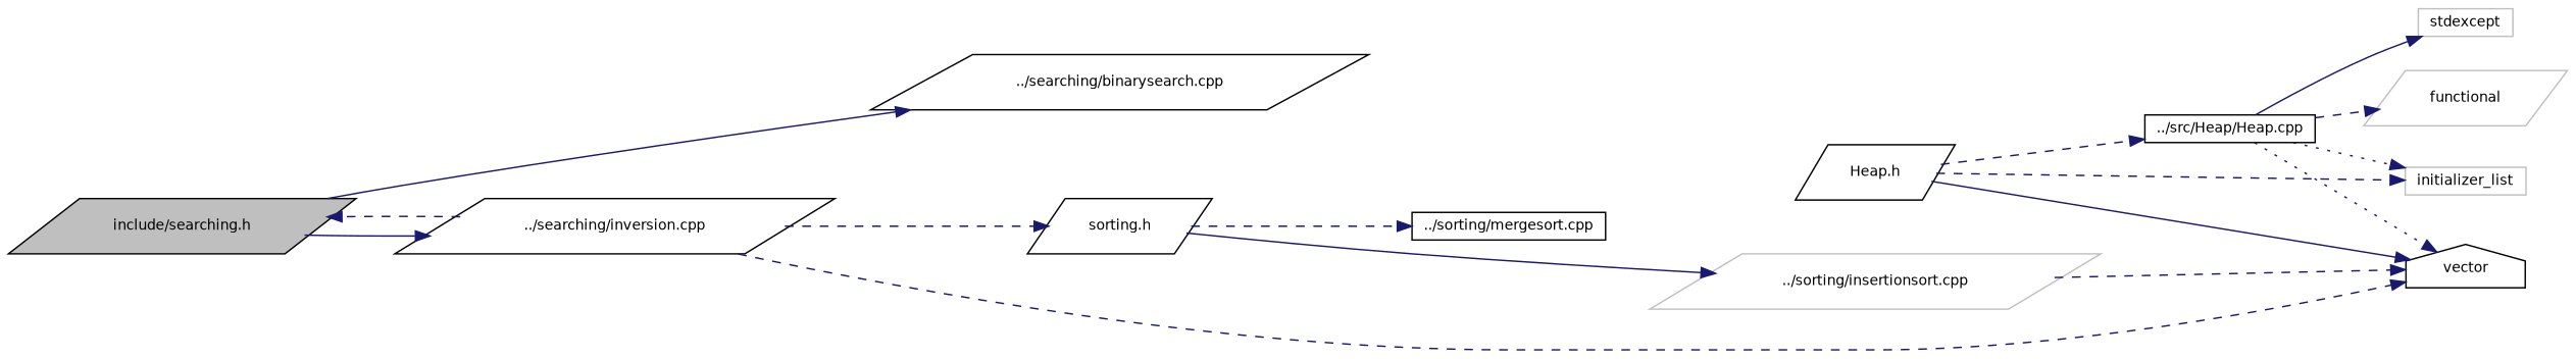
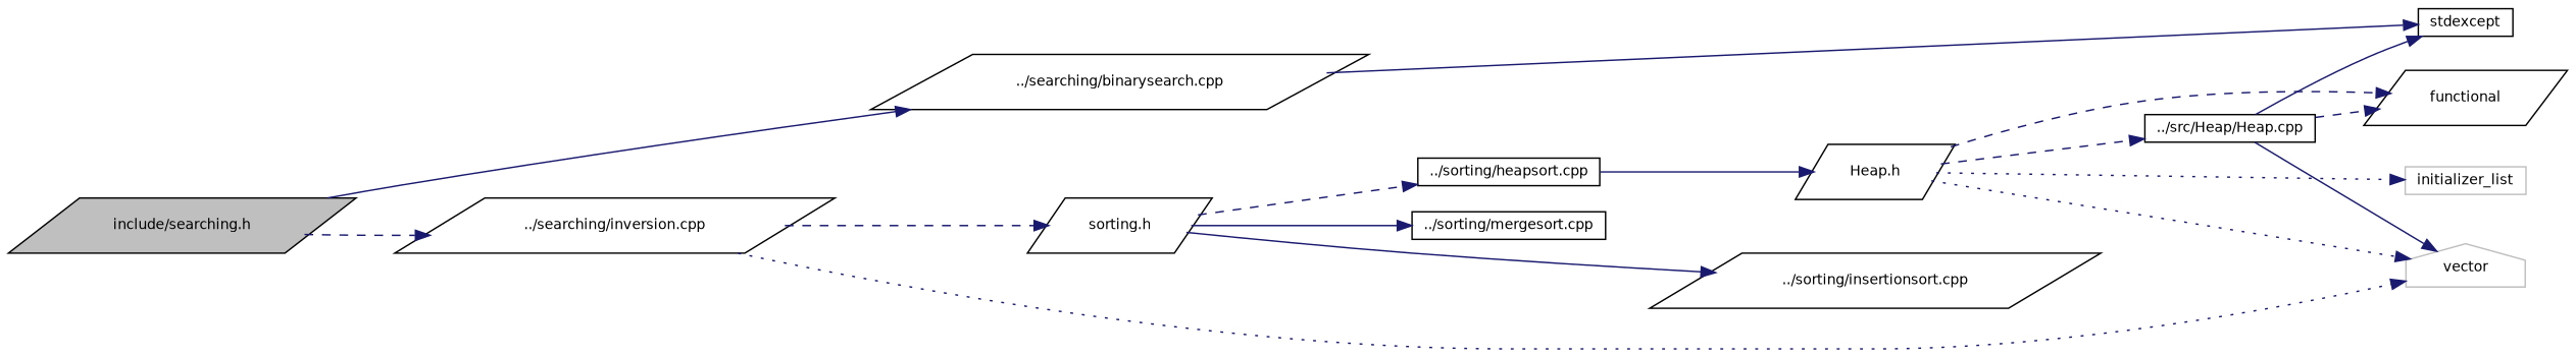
  digraph {
    rankdir=LR
    node [color=black fillcolor=white fontname=Helvetica fontsize=10 shape=parallelogram style=filled]
    edge [color=midnightblue fontname=Helvetica fontsize=10 labelfontname=Helvetica labelfontsize=10 style=dashed]
    n1 [fillcolor=grey75 fontcolor=black height=0.2 label="include/searching.h" width=0.4]
    n2 [height=0.2 label="../searching/binarysearch.cpp" width=0.4]
    n3 [height=0.2 label="../searching/inversion.cpp" width=0.4]
-   n4 [color=grey75 height=0.2 label=stdexcept shape=box width=0.4]
+   n4 [height=0.2 label=stdexcept shape=box width=0.4]
    n5 [height=0.2 label="sorting.h" width=0.4]
-   n6 [height=0.2 label=vector shape=house width=0.4]
-   n7 [color=grey75 height=0.2 label="../sorting/insertionsort.cpp" width=0.4]
+   n6 [color=grey75 height=0.2 label=vector shape=house width=0.4]
+   n7 [height=0.2 label="../sorting/insertionsort.cpp" width=0.4]
    n8 [height=0.2 label="../sorting/mergesort.cpp" shape=box width=0.4]
+   n9 [height=0.2 label="../sorting/heapsort.cpp" shape=box width=0.4]
    n10 [height=0.2 label="Heap.h" width=0.4]
    n11 [color=grey75 height=0.2 label=initializer_list shape=box width=0.4]
-   n12 [color=grey75 height=0.2 label=functional width=0.4]
+   n12 [height=0.2 label=functional width=0.4]
    n13 [height=0.2 label="../src/Heap/Heap.cpp" shape=box width=0.4]
    n1 -> n2 [style=solid]
-   n1 -> n3 [style=solid]
-   n3 -> n1
+   n1 -> n3
+   n2 -> n4 [style=solid]
    n3 -> n5
-   n3 -> n6
+   n3 -> n6 [style=dotted]
    n5 -> n7 [style=solid]
-   n5 -> n8
-   n7 -> n6
-   n10 -> n6 [style=solid]
-   n10 -> n11
+   n5 -> n8 [style=solid]
+   n5 -> n9
+   n9 -> n10 [style=solid]
+   n10 -> n6 [style=dotted]
+   n10 -> n11 [style=dotted]
+   n10 -> n12
    n10 -> n13
    n13 -> n4 [style=solid]
-   n13 -> n6 [style=dotted]
-   n13 -> n11 [style=dotted]
+   n13 -> n6 [style=solid]
    n13 -> n12
  }
